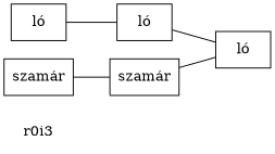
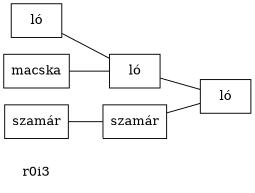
  digraph {
    rankdir=LR
    node [shape=box]
    edge [arrowhead=none]
    n1 [label="ló"]
+   n2 [label=macska]
    n3 [label="szamár"]
    r0i3 [color=white]
    n5 [label="ló"]
    n6 [label="szamár"]
    n7 [label="ló"]
    subgraph sub_1 {
      rank=same
      n1
+     n2
      n3
      r0i3
    }
    subgraph sub_2 {
      rank=same
      n5
      n6
    }
    n1 -> n5
+   n2 -> n5
    n3 -> n6
    r0i3 -> n6 [color=white]
    n5 -> n7
    n6 -> n7
  }
